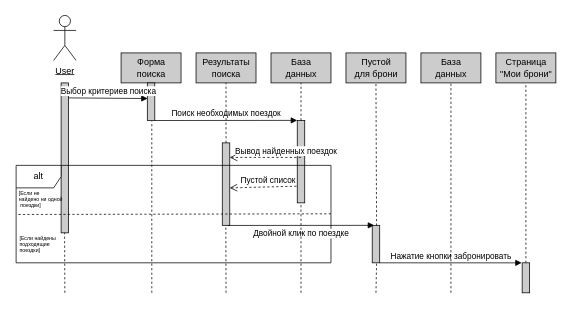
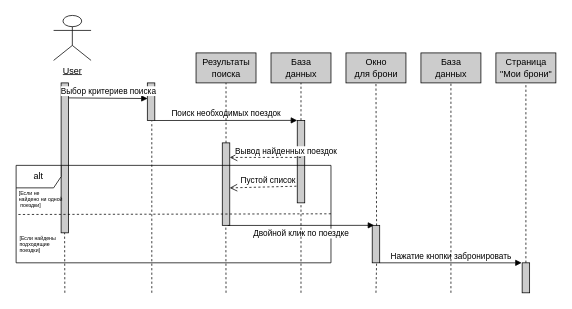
  <mxCell id="0" />
  <mxCell id="1" parent="0" />
- <mxCell id="2" value="&lt;u&gt;User&lt;/u&gt;" style="shape=umlActor;verticalLabelPosition=bottom;verticalAlign=top;html=1;outlineConnect=0;" parent="1" vertex="1"><mxGeometry x="71" y="20" width="30" height="60" as="geometry" /></mxCell>
+ <mxCell id="2" value="&lt;u&gt;User&lt;/u&gt;" style="shape=umlActor;verticalLabelPosition=bottom;verticalAlign=top;html=1;outlineConnect=0;" parent="1" vertex="1"><mxGeometry x="71" y="20" width="50" height="60" as="geometry" /></mxCell>
  <mxCell id="3" value="" style="html=1;points=[];perimeter=orthogonalPerimeter;fillColor=#CCCCCC;" parent="1" vertex="1"><mxGeometry x="81" y="110" width="10" height="200" as="geometry" /></mxCell>
- <mxCell id="4" value="Форма &lt;br&gt;поиска" style="html=1;fillColor=#CCCCCC;" parent="1" vertex="1"><mxGeometry x="161" y="70" width="80" height="40" as="geometry" /></mxCell>
  <mxCell id="5" value="" style="html=1;points=[];perimeter=orthogonalPerimeter;fillColor=#CCCCCC;" parent="1" vertex="1"><mxGeometry x="196" y="110" width="10" height="50" as="geometry" /></mxCell>
  <mxCell id="6" value="Выбор критериев поиска" style="html=1;verticalAlign=bottom;endArrow=block;rounded=0;entryX=0.047;entryY=0.417;entryDx=0;entryDy=0;entryPerimeter=0;" parent="1" target="5" edge="1"><mxGeometry width="80" relative="1" as="geometry"><mxPoint x="91" y="130" as="sourcePoint" /><mxPoint x="171" y="130" as="targetPoint" /></mxGeometry></mxCell>
  <mxCell id="7" value="Результаты&lt;br&gt;поиска" style="html=1;fillColor=#CCCCCC;" parent="1" vertex="1"><mxGeometry x="261" y="70" width="80" height="40" as="geometry" /></mxCell>
  <mxCell id="8" value="База&lt;br&gt;данных" style="html=1;fillColor=#CCCCCC;" parent="1" vertex="1"><mxGeometry x="361" y="70" width="80" height="40" as="geometry" /></mxCell>
  <mxCell id="9" value="Поиск необходимых поездок" style="html=1;verticalAlign=bottom;endArrow=block;rounded=0;exitX=0.957;exitY=1.003;exitDx=0;exitDy=0;exitPerimeter=0;entryX=-0.008;entryY=0;entryDx=0;entryDy=0;entryPerimeter=0;" parent="1" source="5" target="10" edge="1"><mxGeometry width="80" relative="1" as="geometry"><mxPoint x="211" y="160" as="sourcePoint" /><mxPoint x="401" y="161" as="targetPoint" /></mxGeometry></mxCell>
  <mxCell id="10" value="" style="html=1;points=[];perimeter=orthogonalPerimeter;fillColor=#CCCCCC;" parent="1" vertex="1"><mxGeometry x="396" y="160" width="10" height="110" as="geometry" /></mxCell>
  <mxCell id="11" value="" style="html=1;points=[];perimeter=orthogonalPerimeter;fillColor=#CCCCCC;" parent="1" vertex="1"><mxGeometry x="296" y="190" width="10" height="110" as="geometry" /></mxCell>
  <mxCell id="12" value="Вывод найденных поездок" style="html=1;verticalAlign=bottom;endArrow=open;dashed=1;endSize=8;rounded=0;" parent="1" target="11" edge="1"><mxGeometry x="-0.579" y="1" relative="1" as="geometry"><mxPoint x="401" y="209.38" as="sourcePoint" /><mxPoint x="321" y="209.38" as="targetPoint" /><mxPoint as="offset" /></mxGeometry></mxCell>
  <mxCell id="13" value="Пустой список" style="html=1;verticalAlign=bottom;endArrow=open;dashed=1;endSize=8;rounded=0;entryX=0.987;entryY=0.546;entryDx=0;entryDy=0;entryPerimeter=0;startArrow=none;exitX=-0.1;exitY=0.798;exitDx=0;exitDy=0;exitPerimeter=0;" parent="1" source="10" target="11" edge="1"><mxGeometry x="-0.158" relative="1" as="geometry"><mxPoint x="401" y="250" as="sourcePoint" /><mxPoint x="306" y="250" as="targetPoint" /><mxPoint as="offset" /></mxGeometry></mxCell>
  <mxCell id="14" value="" style="endArrow=none;dashed=1;html=1;rounded=0;exitX=1;exitY=0.497;exitDx=0;exitDy=0;exitPerimeter=0;entryX=0.002;entryY=0.504;entryDx=0;entryDy=0;entryPerimeter=0;" parent="1" source="17" target="17" edge="1"><mxGeometry width="50" height="50" relative="1" as="geometry"><mxPoint x="301" y="300" as="sourcePoint" /><mxPoint x="351" y="250" as="targetPoint" /></mxGeometry></mxCell>
  <mxCell id="15" value="[Если найдены &#10;подходящие &#10;поездки]" style="text;align=left;fontStyle=0;verticalAlign=middle;spacingLeft=3;spacingRight=3;strokeColor=none;rotatable=0;points=[[0,0.5],[1,0.5]];portConstraint=eastwest;fontSize=7;" parent="1" vertex="1"><mxGeometry x="21" y="312" width="80" height="26" as="geometry" /></mxCell>
  <mxCell id="16" value="[Если не &#10;найдено ни одной&#10; поездки]" style="text;align=left;fontStyle=0;verticalAlign=middle;spacingLeft=3;spacingRight=3;strokeColor=none;rotatable=0;points=[[0,0.5],[1,0.5]];portConstraint=eastwest;fontSize=7;" parent="1" vertex="1"><mxGeometry x="20" y="253" width="80" height="26" as="geometry" /></mxCell>
  <mxCell id="17" value="alt" style="shape=umlFrame;whiteSpace=wrap;html=1;" parent="1" vertex="1"><mxGeometry x="21" y="220" width="420" height="130" as="geometry" /></mxCell>
  <mxCell id="18" value="Двойной клик по поездке" style="html=1;verticalAlign=bottom;endArrow=block;rounded=0;exitX=0.957;exitY=1.003;exitDx=0;exitDy=0;exitPerimeter=0;entryX=-0.008;entryY=0;entryDx=0;entryDy=0;entryPerimeter=0;" parent="1" edge="1"><mxGeometry x="-0.0" y="-20" width="80" relative="1" as="geometry"><mxPoint x="303.33" y="300.15" as="sourcePoint" /><mxPoint x="498.68" y="300" as="targetPoint" /><mxPoint as="offset" /></mxGeometry></mxCell>
- <mxCell id="19" value="Пустой&lt;br&gt;для брони" style="html=1;fillColor=#CCCCCC;" parent="1" vertex="1"><mxGeometry x="461" y="70" width="80" height="40" as="geometry" /></mxCell>
+ <mxCell id="19" value="Окно&lt;br&gt;для брони" style="html=1;fillColor=#CCCCCC;" parent="1" vertex="1"><mxGeometry x="461" y="70" width="80" height="40" as="geometry" /></mxCell>
  <mxCell id="20" value="" style="html=1;points=[];perimeter=orthogonalPerimeter;fillColor=#CCCCCC;" parent="1" vertex="1"><mxGeometry x="496" y="300" width="10" height="50" as="geometry" /></mxCell>
  <mxCell id="21" value="Страница&lt;br&gt;&quot;Мои брони&quot;" style="html=1;fillColor=#CCCCCC;" parent="1" vertex="1"><mxGeometry x="661" y="70" width="80" height="40" as="geometry" /></mxCell>
  <mxCell id="22" value="" style="html=1;points=[];perimeter=orthogonalPerimeter;fillColor=#CCCCCC;" parent="1" vertex="1"><mxGeometry x="696" y="350" width="10" height="40" as="geometry" /></mxCell>
  <mxCell id="23" value="База&lt;br&gt;данных" style="html=1;fillColor=#CCCCCC;" parent="1" vertex="1"><mxGeometry x="561" y="70" width="80" height="40" as="geometry" /></mxCell>
  <mxCell id="24" value="Нажатие кнопки забронировать" style="html=1;verticalAlign=bottom;endArrow=block;rounded=0;exitX=1.022;exitY=1;exitDx=0;exitDy=0;exitPerimeter=0;entryX=-0.062;entryY=0.001;entryDx=0;entryDy=0;entryPerimeter=0;" parent="1" source="20" target="22" edge="1"><mxGeometry width="80" relative="1" as="geometry"><mxPoint x="506" y="349.28" as="sourcePoint" /><mxPoint x="671" y="349" as="targetPoint" /></mxGeometry></mxCell>
  <mxCell id="25" value="" style="endArrow=none;dashed=1;html=1;rounded=0;entryX=0.5;entryY=1;entryDx=0;entryDy=0;" parent="1" target="21" edge="1"><mxGeometry width="50" height="50" relative="1" as="geometry"><mxPoint x="701" y="350" as="sourcePoint" /><mxPoint x="511" y="400" as="targetPoint" /></mxGeometry></mxCell>
  <mxCell id="26" value="" style="endArrow=none;dashed=1;html=1;rounded=0;entryX=0.5;entryY=1;entryDx=0;entryDy=0;" parent="1" target="23" edge="1"><mxGeometry width="50" height="50" relative="1" as="geometry"><mxPoint x="601" y="390" as="sourcePoint" /><mxPoint x="711" y="120" as="targetPoint" /></mxGeometry></mxCell>
  <mxCell id="27" value="" style="endArrow=none;dashed=1;html=1;rounded=0;entryX=0.5;entryY=1;entryDx=0;entryDy=0;exitX=0.583;exitY=0.009;exitDx=0;exitDy=0;exitPerimeter=0;" parent="1" source="20" target="19" edge="1"><mxGeometry width="50" height="50" relative="1" as="geometry"><mxPoint x="611" y="400" as="sourcePoint" /><mxPoint x="611" y="120" as="targetPoint" /></mxGeometry></mxCell>
  <mxCell id="28" value="" style="endArrow=none;dashed=1;html=1;rounded=0;entryX=0.583;entryY=0.997;entryDx=0;entryDy=0;entryPerimeter=0;" parent="1" target="20" edge="1"><mxGeometry width="50" height="50" relative="1" as="geometry"><mxPoint x="501" y="390" as="sourcePoint" /><mxPoint x="511" y="120" as="targetPoint" /></mxGeometry></mxCell>
  <mxCell id="29" value="" style="endArrow=none;dashed=1;html=1;rounded=0;entryX=0.5;entryY=1;entryDx=0;entryDy=0;" parent="1" target="8" edge="1"><mxGeometry width="50" height="50" relative="1" as="geometry"><mxPoint x="401" y="160" as="sourcePoint" /><mxPoint x="511.83" y="359.85" as="targetPoint" /></mxGeometry></mxCell>
  <mxCell id="30" value="" style="endArrow=none;dashed=1;html=1;rounded=0;" parent="1" edge="1"><mxGeometry width="50" height="50" relative="1" as="geometry"><mxPoint x="401" y="390" as="sourcePoint" /><mxPoint x="401" y="270" as="targetPoint" /><Array as="points"><mxPoint x="401" y="390" /></Array></mxGeometry></mxCell>
  <mxCell id="31" value="" style="endArrow=none;dashed=1;html=1;rounded=0;entryX=0.5;entryY=1;entryDx=0;entryDy=0;" parent="1" target="7" edge="1"><mxGeometry width="50" height="50" relative="1" as="geometry"><mxPoint x="301" y="190" as="sourcePoint" /><mxPoint x="411" y="280" as="targetPoint" /><Array as="points" /></mxGeometry></mxCell>
  <mxCell id="32" value="" style="endArrow=none;dashed=1;html=1;rounded=0;entryX=0.6;entryY=1.026;entryDx=0;entryDy=0;entryPerimeter=0;" parent="1" target="5" edge="1"><mxGeometry width="50" height="50" relative="1" as="geometry"><mxPoint x="202" y="390" as="sourcePoint" /><mxPoint x="311" y="120" as="targetPoint" /><Array as="points"><mxPoint x="202" y="390" /></Array></mxGeometry></mxCell>
  <mxCell id="33" value="" style="endArrow=none;dashed=1;html=1;rounded=0;entryX=0.154;entryY=0.692;entryDx=0;entryDy=0;entryPerimeter=0;" parent="1" target="17" edge="1"><mxGeometry width="50" height="50" relative="1" as="geometry"><mxPoint x="86" y="390" as="sourcePoint" /><mxPoint x="212" y="171.3" as="targetPoint" /><Array as="points"><mxPoint x="86" y="390" /></Array></mxGeometry></mxCell>
  <mxCell id="34" value="" style="endArrow=none;dashed=1;html=1;rounded=0;entryX=0.5;entryY=1;entryDx=0;entryDy=0;" edge="1" parent="1"><mxGeometry width="50" height="50" relative="1" as="geometry"><mxPoint x="301" y="390" as="sourcePoint" /><mxPoint x="300.74" y="300" as="targetPoint" /><Array as="points" /></mxGeometry></mxCell>
